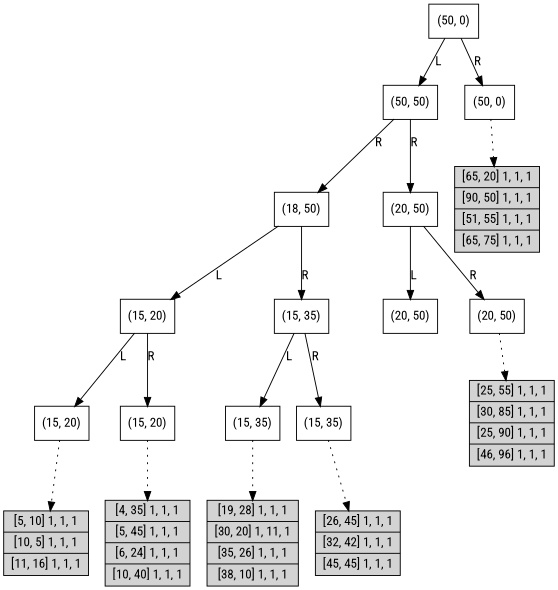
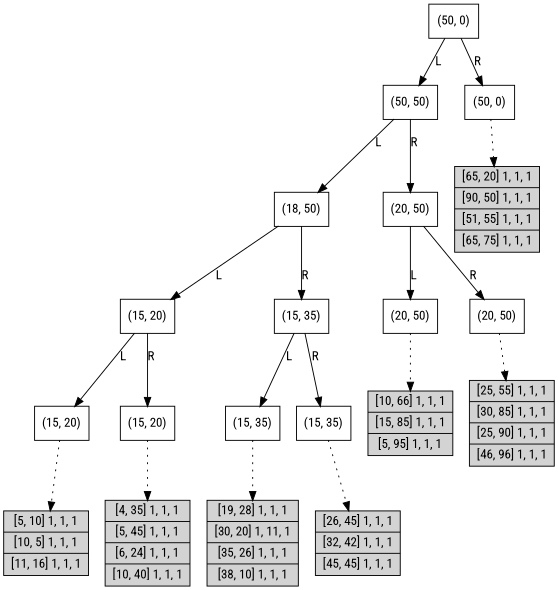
  digraph {
    fontname="Roboto Condensed"
    node [fontname="Roboto Condensed" shape=record]
    edge [fontname="Roboto Condensed"]
    n1 [label="(50, 0)"]
    n2 [label="(50, 50)"]
    n3 [label="(50, 0)"]
    n4 [label="(18, 50)"]
    n5 [label="(20, 50)"]
    n6 [fillcolor=lightgrey label="{<f0> [65, 20] 1, 1, 1 | <f1> [90, 50] 1, 1, 1 | <f2> [51, 55] 1, 1, 1 | <f3> [65, 75] 1, 1, 1}" style=filled]
    n7 [label="(15, 20)"]
    n8 [label="(15, 35)"]
    n9 [label="(20, 50)"]
    n10 [label="(20, 50)"]
    n11 [label="(15, 20)"]
    n12 [label="(15, 20)"]
    n13 [label="(15, 35)"]
    n14 [label="(15, 35)"]
    n15 [fillcolor=lightgrey label="{<f0> [5, 10] 1, 1, 1 | <f1> [10, 5] 1, 1, 1 | <f2> [11, 16] 1, 1, 1}" style=filled]
    n16 [fillcolor=lightgrey label="{<f0> [4, 35] 1, 1, 1 | <f1> [5, 45] 1, 1, 1 | <f2> [6, 24] 1, 1, 1 | <f3> [10, 40] 1, 1, 1}" style=filled]
    n17 [fillcolor=lightgrey label="{<f0> [19, 28] 1, 1, 1 | <f1> [30, 20] 1, 11, 1 | <f2> [35, 26] 1, 1, 1 | <f3> [38, 10] 1, 1, 1}" style=filled]
    n18 [fillcolor=lightgrey label="{<f0> [26, 45] 1, 1, 1 | <f1> [32, 42] 1, 1, 1 | <f2> [45, 45] 1, 1, 1}" style=filled]
+   n19 [fillcolor=lightgrey label="{<f0> [10, 66] 1, 1, 1 | <f1> [15, 85] 1, 1, 1 | <f2> [5, 95] 1, 1, 1}" style=filled]
    n20 [fillcolor=lightgrey label="{<f0> [25, 55] 1, 1, 1 | <f1> [30, 85] 1, 1, 1 | <f2> [25, 90] 1, 1, 1 | <f3> [46, 96] 1, 1, 1}" style=filled]
    n1 -> n2 [label=L]
    n1 -> n3 [label=R]
-   n2 -> n4 [label=R]
+   n2 -> n4 [label=L]
    n2 -> n5 [label=R]
    n3 -> n6 [style=dotted]
    n4 -> n7 [label=L]
    n4 -> n8 [label=R]
    n5 -> n9 [label=L]
    n5 -> n10 [label=R]
    n7 -> n11 [label=L]
    n7 -> n12 [label=R]
    n8 -> n13 [label=L]
    n8 -> n14 [label=R]
+   n9 -> n19 [style=dotted]
    n10 -> n20 [style=dotted]
    n11 -> n15 [style=dotted]
    n12 -> n16 [style=dotted]
    n13 -> n17 [style=dotted]
    n14 -> n18 [style=dotted]
  }
